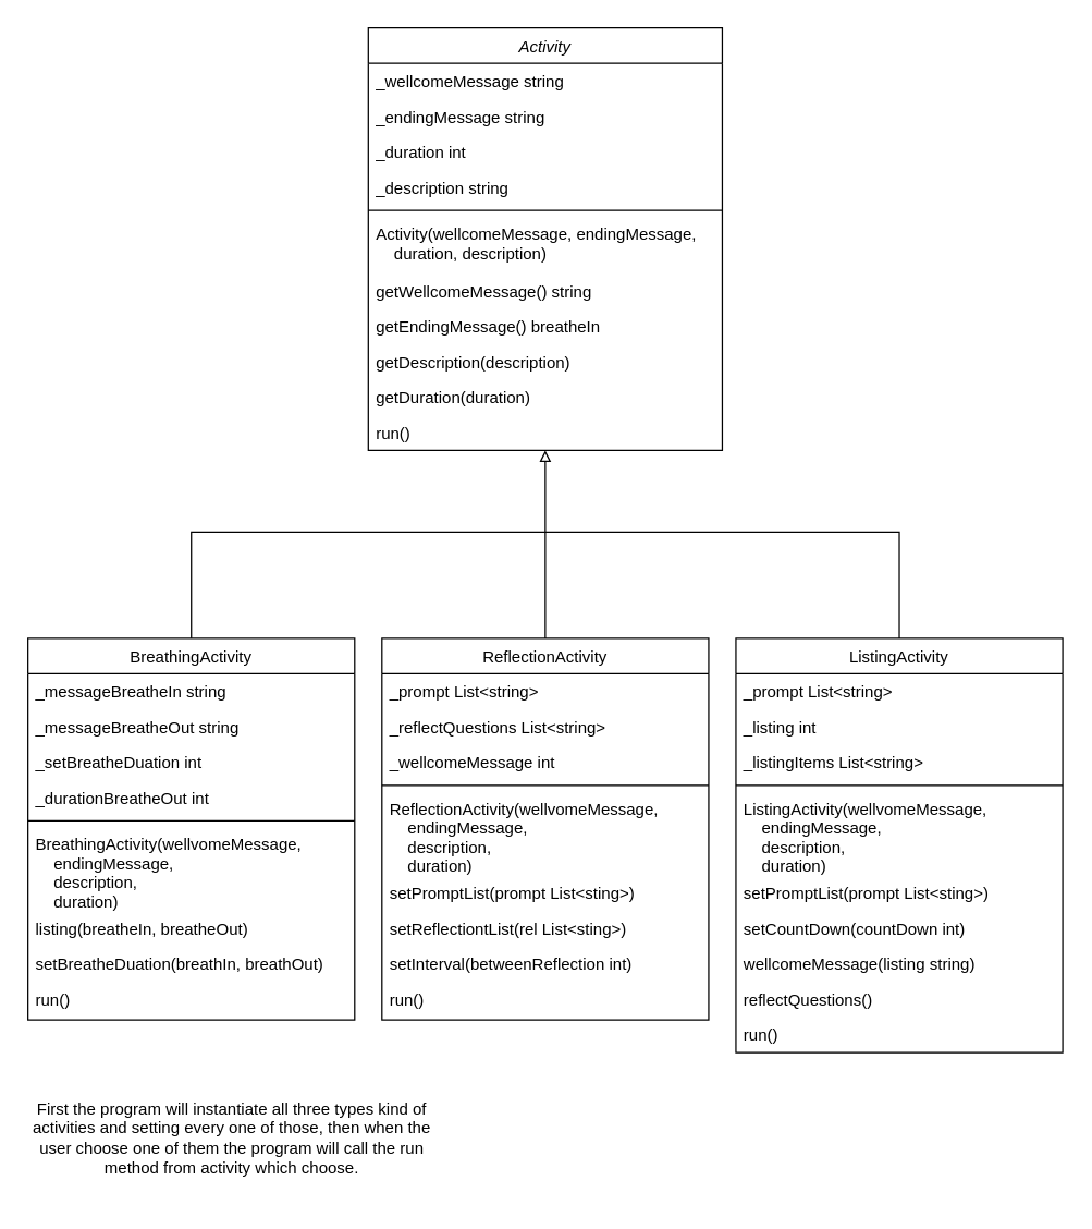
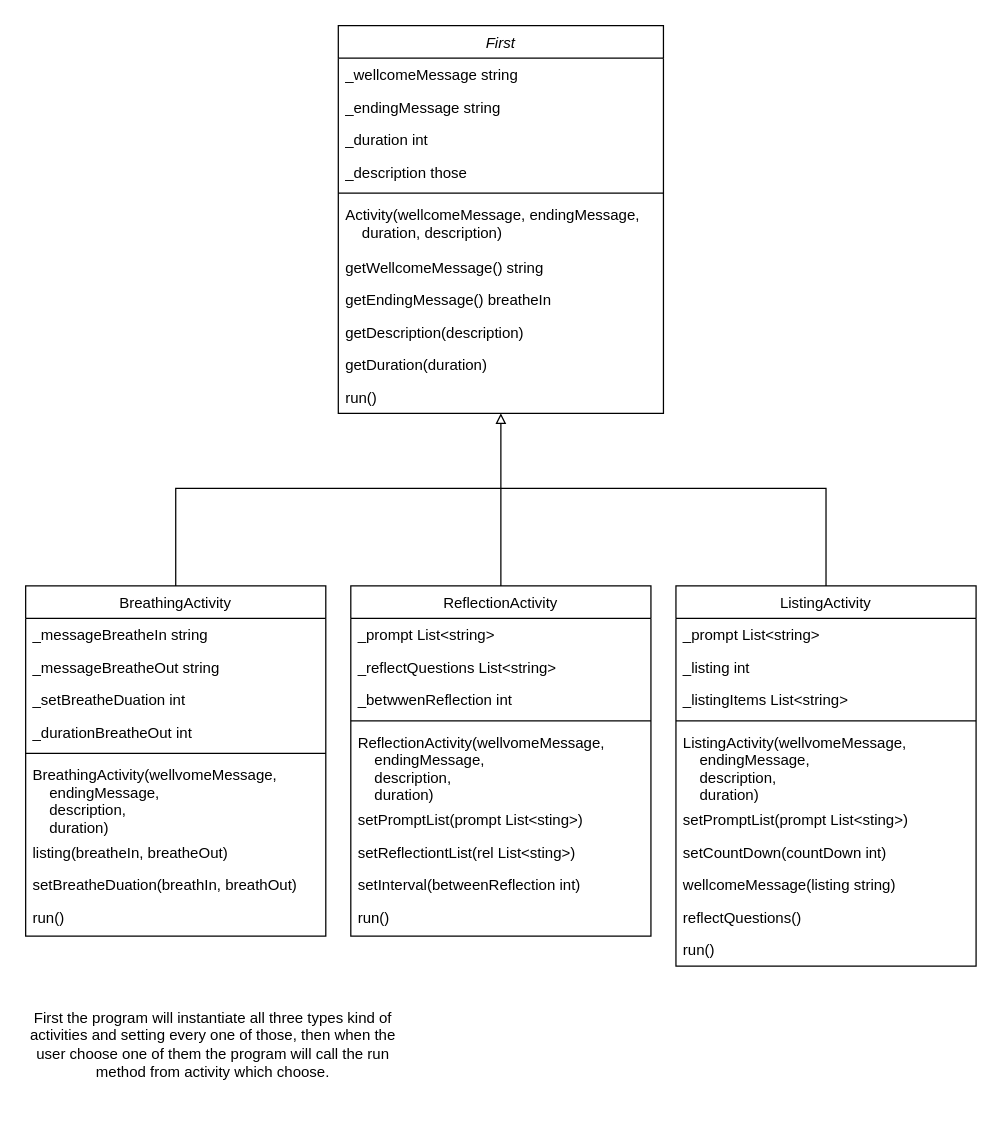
  <mxCell id="0" />
  <mxCell id="1" parent="0" />
- <mxCell id="2" value="Activity" style="swimlane;fontStyle=2;align=center;verticalAlign=top;childLayout=stackLayout;horizontal=1;startSize=26;horizontalStack=0;resizeParent=1;resizeLast=0;collapsible=1;marginBottom=0;rounded=0;shadow=0;strokeWidth=1;" parent="1" vertex="1"><mxGeometry x="270" y="20" width="260" height="310" as="geometry"><mxRectangle x="230" y="140" width="160" height="26" as="alternateBounds" /></mxGeometry></mxCell>
+ <mxCell id="2" value="First" style="swimlane;fontStyle=2;align=center;verticalAlign=top;childLayout=stackLayout;horizontal=1;startSize=26;horizontalStack=0;resizeParent=1;resizeLast=0;collapsible=1;marginBottom=0;rounded=0;shadow=0;strokeWidth=1;" parent="1" vertex="1"><mxGeometry x="270" y="20" width="260" height="310" as="geometry"><mxRectangle x="230" y="140" width="160" height="26" as="alternateBounds" /></mxGeometry></mxCell>
  <mxCell id="3" value="_wellcomeMessage string" style="text;align=left;verticalAlign=top;spacingLeft=4;spacingRight=4;overflow=hidden;rotatable=0;points=[[0,0.5],[1,0.5]];portConstraint=eastwest;" parent="2" vertex="1"><mxGeometry y="26" width="260" height="26" as="geometry" /></mxCell>
  <mxCell id="4" value="_endingMessage string" style="text;align=left;verticalAlign=top;spacingLeft=4;spacingRight=4;overflow=hidden;rotatable=0;points=[[0,0.5],[1,0.5]];portConstraint=eastwest;rounded=0;shadow=0;html=0;" parent="2" vertex="1"><mxGeometry y="52" width="260" height="26" as="geometry" /></mxCell>
  <mxCell id="5" value="_duration int" style="text;align=left;verticalAlign=top;spacingLeft=4;spacingRight=4;overflow=hidden;rotatable=0;points=[[0,0.5],[1,0.5]];portConstraint=eastwest;rounded=0;shadow=0;html=0;" parent="2" vertex="1"><mxGeometry y="78" width="260" height="26" as="geometry" /></mxCell>
- <mxCell id="6" value="_description string" style="text;align=left;verticalAlign=top;spacingLeft=4;spacingRight=4;overflow=hidden;rotatable=0;points=[[0,0.5],[1,0.5]];portConstraint=eastwest;rounded=0;shadow=0;html=0;" parent="2" vertex="1"><mxGeometry y="104" width="260" height="26" as="geometry" /></mxCell>
+ <mxCell id="6" value="_description those" style="text;align=left;verticalAlign=top;spacingLeft=4;spacingRight=4;overflow=hidden;rotatable=0;points=[[0,0.5],[1,0.5]];portConstraint=eastwest;rounded=0;shadow=0;html=0;" parent="2" vertex="1"><mxGeometry y="104" width="260" height="26" as="geometry" /></mxCell>
  <mxCell id="7" value="" style="line;html=1;strokeWidth=1;align=left;verticalAlign=middle;spacingTop=-1;spacingLeft=3;spacingRight=3;rotatable=0;labelPosition=right;points=[];portConstraint=eastwest;" parent="2" vertex="1"><mxGeometry y="130" width="260" height="8" as="geometry" /></mxCell>
  <mxCell id="8" value="Activity(wellcomeMessage, endingMessage,&#10;    duration, description)" style="text;align=left;verticalAlign=top;spacingLeft=4;spacingRight=4;overflow=hidden;rotatable=0;points=[[0,0.5],[1,0.5]];portConstraint=eastwest;" parent="2" vertex="1"><mxGeometry y="138" width="260" height="42" as="geometry" /></mxCell>
  <mxCell id="9" value="getWellcomeMessage() string" style="text;align=left;verticalAlign=top;spacingLeft=4;spacingRight=4;overflow=hidden;rotatable=0;points=[[0,0.5],[1,0.5]];portConstraint=eastwest;" parent="2" vertex="1"><mxGeometry y="180" width="260" height="26" as="geometry" /></mxCell>
  <mxCell id="10" value="getEndingMessage() breatheIn" style="text;align=left;verticalAlign=top;spacingLeft=4;spacingRight=4;overflow=hidden;rotatable=0;points=[[0,0.5],[1,0.5]];portConstraint=eastwest;" parent="2" vertex="1"><mxGeometry y="206" width="260" height="26" as="geometry" /></mxCell>
  <mxCell id="11" value="getDescription(description)" style="text;align=left;verticalAlign=top;spacingLeft=4;spacingRight=4;overflow=hidden;rotatable=0;points=[[0,0.5],[1,0.5]];portConstraint=eastwest;" parent="2" vertex="1"><mxGeometry y="232" width="260" height="26" as="geometry" /></mxCell>
  <mxCell id="12" value="getDuration(duration)" style="text;align=left;verticalAlign=top;spacingLeft=4;spacingRight=4;overflow=hidden;rotatable=0;points=[[0,0.5],[1,0.5]];portConstraint=eastwest;" parent="2" vertex="1"><mxGeometry y="258" width="260" height="26" as="geometry" /></mxCell>
  <mxCell id="13" value="run()" style="text;align=left;verticalAlign=top;spacingLeft=4;spacingRight=4;overflow=hidden;rotatable=0;points=[[0,0.5],[1,0.5]];portConstraint=eastwest;" vertex="1" parent="2"><mxGeometry y="284" width="260" height="26" as="geometry" /></mxCell>
  <mxCell id="14" style="edgeStyle=elbowEdgeStyle;rounded=0;orthogonalLoop=1;jettySize=auto;html=1;exitX=0.5;exitY=0;exitDx=0;exitDy=0;endArrow=none;endFill=0;" edge="1" parent="1" source="15"><mxGeometry relative="1" as="geometry"><mxPoint x="400" y="390" as="targetPoint" /><Array as="points"><mxPoint x="140" y="420" /></Array></mxGeometry></mxCell>
  <mxCell id="15" value="BreathingActivity" style="swimlane;fontStyle=0;align=center;verticalAlign=top;childLayout=stackLayout;horizontal=1;startSize=26;horizontalStack=0;resizeParent=1;resizeLast=0;collapsible=1;marginBottom=0;rounded=0;shadow=0;strokeWidth=1;" parent="1" vertex="1"><mxGeometry x="20" y="468" width="240" height="280" as="geometry"><mxRectangle x="130" y="380" width="160" height="26" as="alternateBounds" /></mxGeometry></mxCell>
  <mxCell id="16" value="_messageBreatheIn string" style="text;align=left;verticalAlign=top;spacingLeft=4;spacingRight=4;overflow=hidden;rotatable=0;points=[[0,0.5],[1,0.5]];portConstraint=eastwest;" parent="15" vertex="1"><mxGeometry y="26" width="240" height="26" as="geometry" /></mxCell>
  <mxCell id="17" value="_messageBreatheOut string" style="text;align=left;verticalAlign=top;spacingLeft=4;spacingRight=4;overflow=hidden;rotatable=0;points=[[0,0.5],[1,0.5]];portConstraint=eastwest;" parent="15" vertex="1"><mxGeometry y="52" width="240" height="26" as="geometry" /></mxCell>
  <mxCell id="18" value="_setBreatheDuation int" style="text;align=left;verticalAlign=top;spacingLeft=4;spacingRight=4;overflow=hidden;rotatable=0;points=[[0,0.5],[1,0.5]];portConstraint=eastwest;" parent="15" vertex="1"><mxGeometry y="78" width="240" height="26" as="geometry" /></mxCell>
  <mxCell id="19" value="_durationBreatheOut int" style="text;align=left;verticalAlign=top;spacingLeft=4;spacingRight=4;overflow=hidden;rotatable=0;points=[[0,0.5],[1,0.5]];portConstraint=eastwest;" parent="15" vertex="1"><mxGeometry y="104" width="240" height="26" as="geometry" /></mxCell>
  <mxCell id="20" value="" style="line;html=1;strokeWidth=1;align=left;verticalAlign=middle;spacingTop=-1;spacingLeft=3;spacingRight=3;rotatable=0;labelPosition=right;points=[];portConstraint=eastwest;" parent="15" vertex="1"><mxGeometry y="130" width="240" height="8" as="geometry" /></mxCell>
  <mxCell id="21" value="BreathingActivity(wellvomeMessage,&#10;    endingMessage,&#10;    description,&#10;    duration)" style="text;align=left;verticalAlign=top;spacingLeft=4;spacingRight=4;overflow=hidden;rotatable=0;points=[[0,0.5],[1,0.5]];portConstraint=eastwest;" parent="15" vertex="1"><mxGeometry y="138" width="240" height="62" as="geometry" /></mxCell>
  <mxCell id="22" value="listing(breatheIn, breatheOut)" style="text;align=left;verticalAlign=top;spacingLeft=4;spacingRight=4;overflow=hidden;rotatable=0;points=[[0,0.5],[1,0.5]];portConstraint=eastwest;" parent="15" vertex="1"><mxGeometry y="200" width="240" height="26" as="geometry" /></mxCell>
  <mxCell id="23" value="setBreatheDuation(breathIn, breathOut)" style="text;align=left;verticalAlign=top;spacingLeft=4;spacingRight=4;overflow=hidden;rotatable=0;points=[[0,0.5],[1,0.5]];portConstraint=eastwest;" parent="15" vertex="1"><mxGeometry y="226" width="240" height="26" as="geometry" /></mxCell>
  <mxCell id="24" value="run()" style="text;align=left;verticalAlign=top;spacingLeft=4;spacingRight=4;overflow=hidden;rotatable=0;points=[[0,0.5],[1,0.5]];portConstraint=eastwest;" parent="15" vertex="1"><mxGeometry y="252" width="240" height="26" as="geometry" /></mxCell>
  <mxCell id="25" style="edgeStyle=elbowEdgeStyle;rounded=0;orthogonalLoop=1;jettySize=auto;html=1;endArrow=block;endFill=0;" edge="1" parent="1" source="26" target="13"><mxGeometry relative="1" as="geometry"><Array as="points"><mxPoint x="400" y="390" /></Array></mxGeometry></mxCell>
  <mxCell id="26" value="ReflectionActivity" style="swimlane;fontStyle=0;align=center;verticalAlign=top;childLayout=stackLayout;horizontal=1;startSize=26;horizontalStack=0;resizeParent=1;resizeLast=0;collapsible=1;marginBottom=0;rounded=0;shadow=0;strokeWidth=1;" parent="1" vertex="1"><mxGeometry x="280" y="468" width="240" height="280" as="geometry"><mxRectangle x="130" y="380" width="160" height="26" as="alternateBounds" /></mxGeometry></mxCell>
  <mxCell id="27" value="_prompt List&lt;string&gt;" style="text;align=left;verticalAlign=top;spacingLeft=4;spacingRight=4;overflow=hidden;rotatable=0;points=[[0,0.5],[1,0.5]];portConstraint=eastwest;" parent="26" vertex="1"><mxGeometry y="26" width="240" height="26" as="geometry" /></mxCell>
  <mxCell id="28" value="_reflectQuestions List&lt;string&gt;" style="text;align=left;verticalAlign=top;spacingLeft=4;spacingRight=4;overflow=hidden;rotatable=0;points=[[0,0.5],[1,0.5]];portConstraint=eastwest;" parent="26" vertex="1"><mxGeometry y="52" width="240" height="26" as="geometry" /></mxCell>
- <mxCell id="29" value="_wellcomeMessage int" style="text;align=left;verticalAlign=top;spacingLeft=4;spacingRight=4;overflow=hidden;rotatable=0;points=[[0,0.5],[1,0.5]];portConstraint=eastwest;" parent="26" vertex="1"><mxGeometry y="78" width="240" height="26" as="geometry" /></mxCell>
+ <mxCell id="29" value="_betwwenReflection int" style="text;align=left;verticalAlign=top;spacingLeft=4;spacingRight=4;overflow=hidden;rotatable=0;points=[[0,0.5],[1,0.5]];portConstraint=eastwest;" parent="26" vertex="1"><mxGeometry y="78" width="240" height="26" as="geometry" /></mxCell>
  <mxCell id="30" value="" style="line;html=1;strokeWidth=1;align=left;verticalAlign=middle;spacingTop=-1;spacingLeft=3;spacingRight=3;rotatable=0;labelPosition=right;points=[];portConstraint=eastwest;" parent="26" vertex="1"><mxGeometry y="104" width="240" height="8" as="geometry" /></mxCell>
  <mxCell id="31" value="ReflectionActivity(wellvomeMessage,&#10;    endingMessage,&#10;    description,&#10;    duration)" style="text;align=left;verticalAlign=top;spacingLeft=4;spacingRight=4;overflow=hidden;rotatable=0;points=[[0,0.5],[1,0.5]];portConstraint=eastwest;" parent="26" vertex="1"><mxGeometry y="112" width="240" height="62" as="geometry" /></mxCell>
  <mxCell id="32" value="setPromptList(prompt List&lt;sting&gt;)" style="text;align=left;verticalAlign=top;spacingLeft=4;spacingRight=4;overflow=hidden;rotatable=0;points=[[0,0.5],[1,0.5]];portConstraint=eastwest;" parent="26" vertex="1"><mxGeometry y="174" width="240" height="26" as="geometry" /></mxCell>
  <mxCell id="33" value="setReflectiontList(rel List&lt;sting&gt;)" style="text;align=left;verticalAlign=top;spacingLeft=4;spacingRight=4;overflow=hidden;rotatable=0;points=[[0,0.5],[1,0.5]];portConstraint=eastwest;" parent="26" vertex="1"><mxGeometry y="200" width="240" height="26" as="geometry" /></mxCell>
  <mxCell id="34" value="setInterval(betweenReflection int)" style="text;align=left;verticalAlign=top;spacingLeft=4;spacingRight=4;overflow=hidden;rotatable=0;points=[[0,0.5],[1,0.5]];portConstraint=eastwest;" parent="26" vertex="1"><mxGeometry y="226" width="240" height="26" as="geometry" /></mxCell>
  <mxCell id="35" value="run()" style="text;align=left;verticalAlign=top;spacingLeft=4;spacingRight=4;overflow=hidden;rotatable=0;points=[[0,0.5],[1,0.5]];portConstraint=eastwest;" parent="26" vertex="1"><mxGeometry y="252" width="240" height="26" as="geometry" /></mxCell>
  <mxCell id="36" style="edgeStyle=elbowEdgeStyle;rounded=0;orthogonalLoop=1;jettySize=auto;html=1;endArrow=none;endFill=0;" edge="1" parent="1" source="37"><mxGeometry relative="1" as="geometry"><mxPoint x="400" y="390" as="targetPoint" /><Array as="points"><mxPoint x="660" y="430" /></Array></mxGeometry></mxCell>
  <mxCell id="37" value="ListingActivity" style="swimlane;fontStyle=0;align=center;verticalAlign=top;childLayout=stackLayout;horizontal=1;startSize=26;horizontalStack=0;resizeParent=1;resizeLast=0;collapsible=1;marginBottom=0;rounded=0;shadow=0;strokeWidth=1;" parent="1" vertex="1"><mxGeometry x="540" y="468" width="240" height="304" as="geometry"><mxRectangle x="130" y="380" width="160" height="26" as="alternateBounds" /></mxGeometry></mxCell>
  <mxCell id="38" value="_prompt List&lt;string&gt;" style="text;align=left;verticalAlign=top;spacingLeft=4;spacingRight=4;overflow=hidden;rotatable=0;points=[[0,0.5],[1,0.5]];portConstraint=eastwest;" parent="37" vertex="1"><mxGeometry y="26" width="240" height="26" as="geometry" /></mxCell>
  <mxCell id="39" value="_listing int" style="text;align=left;verticalAlign=top;spacingLeft=4;spacingRight=4;overflow=hidden;rotatable=0;points=[[0,0.5],[1,0.5]];portConstraint=eastwest;" parent="37" vertex="1"><mxGeometry y="52" width="240" height="26" as="geometry" /></mxCell>
  <mxCell id="40" value="_listingItems List&lt;string&gt;" style="text;align=left;verticalAlign=top;spacingLeft=4;spacingRight=4;overflow=hidden;rotatable=0;points=[[0,0.5],[1,0.5]];portConstraint=eastwest;" parent="37" vertex="1"><mxGeometry y="78" width="240" height="26" as="geometry" /></mxCell>
  <mxCell id="41" value="" style="line;html=1;strokeWidth=1;align=left;verticalAlign=middle;spacingTop=-1;spacingLeft=3;spacingRight=3;rotatable=0;labelPosition=right;points=[];portConstraint=eastwest;" parent="37" vertex="1"><mxGeometry y="104" width="240" height="8" as="geometry" /></mxCell>
  <mxCell id="42" value="ListingActivity(wellvomeMessage,&#10;    endingMessage,&#10;    description,&#10;    duration)" style="text;align=left;verticalAlign=top;spacingLeft=4;spacingRight=4;overflow=hidden;rotatable=0;points=[[0,0.5],[1,0.5]];portConstraint=eastwest;" parent="37" vertex="1"><mxGeometry y="112" width="240" height="62" as="geometry" /></mxCell>
  <mxCell id="43" value="setPromptList(prompt List&lt;sting&gt;)" style="text;align=left;verticalAlign=top;spacingLeft=4;spacingRight=4;overflow=hidden;rotatable=0;points=[[0,0.5],[1,0.5]];portConstraint=eastwest;" parent="37" vertex="1"><mxGeometry y="174" width="240" height="26" as="geometry" /></mxCell>
  <mxCell id="44" value="setCountDown(countDown int)" style="text;align=left;verticalAlign=top;spacingLeft=4;spacingRight=4;overflow=hidden;rotatable=0;points=[[0,0.5],[1,0.5]];portConstraint=eastwest;" parent="37" vertex="1"><mxGeometry y="200" width="240" height="26" as="geometry" /></mxCell>
  <mxCell id="45" value="wellcomeMessage(listing string)" style="text;align=left;verticalAlign=top;spacingLeft=4;spacingRight=4;overflow=hidden;rotatable=0;points=[[0,0.5],[1,0.5]];portConstraint=eastwest;" parent="37" vertex="1"><mxGeometry y="226" width="240" height="26" as="geometry" /></mxCell>
  <mxCell id="46" value="reflectQuestions()" style="text;align=left;verticalAlign=top;spacingLeft=4;spacingRight=4;overflow=hidden;rotatable=0;points=[[0,0.5],[1,0.5]];portConstraint=eastwest;" parent="37" vertex="1"><mxGeometry y="252" width="240" height="26" as="geometry" /></mxCell>
  <mxCell id="47" value="run()" style="text;align=left;verticalAlign=top;spacingLeft=4;spacingRight=4;overflow=hidden;rotatable=0;points=[[0,0.5],[1,0.5]];portConstraint=eastwest;" parent="37" vertex="1"><mxGeometry y="278" width="240" height="26" as="geometry" /></mxCell>
  <mxCell id="48" value="First the program will instantiate all three types kind of activities and setting every one of those, then when the user choose one of them the program will call the run method from activity which choose." style="text;html=1;strokeColor=none;fillColor=none;align=center;verticalAlign=middle;whiteSpace=wrap;rounded=0;" parent="1" vertex="1"><mxGeometry x="20" y="790" width="300" height="90" as="geometry" /></mxCell>
